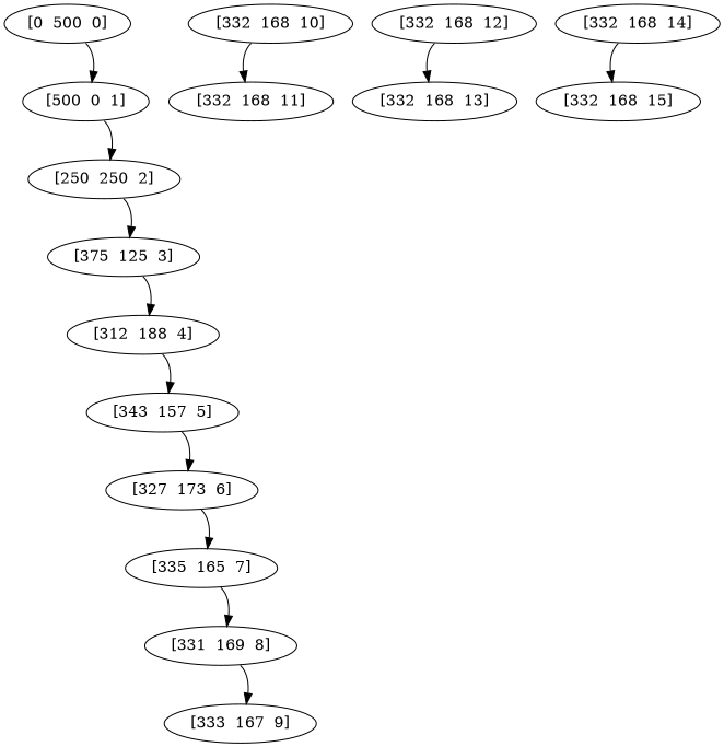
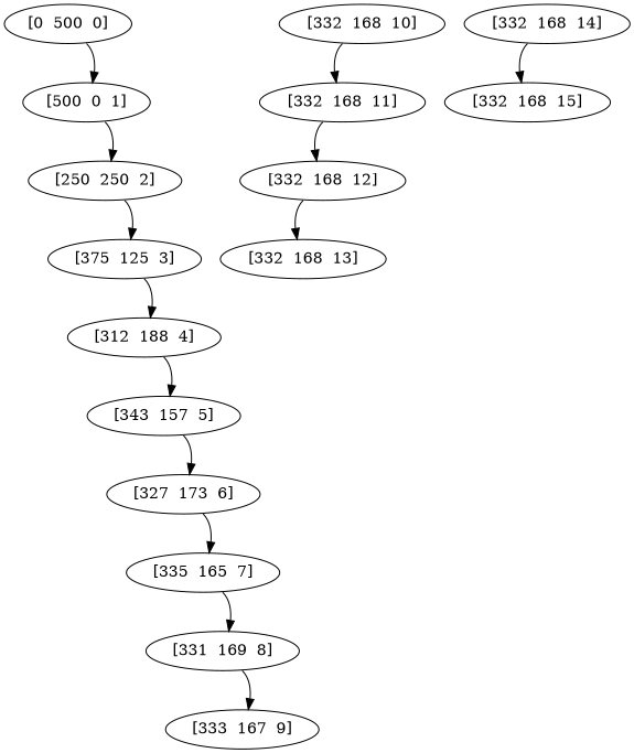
  digraph {
    edge [tailport=se]
    "[0  500  0]"
    "[500  0  1]"
    "[250  250  2]"
    "[375  125  3]"
    "[312  188  4]"
    "[343  157  5]"
    "[327  173  6]"
    "[335  165  7]"
    "[331  169  8]"
    "[333  167  9]"
    "[332  168  10]"
    "[332  168  11]"
    "[332  168  12]"
    "[332  168  13]"
    "[332  168  14]"
    "[332  168  15]"
    "[0  500  0]" -> "[500  0  1]"
    "[500  0  1]" -> "[250  250  2]"
    "[250  250  2]" -> "[375  125  3]"
    "[375  125  3]" -> "[312  188  4]"
    "[312  188  4]" -> "[343  157  5]"
    "[343  157  5]" -> "[327  173  6]"
    "[327  173  6]" -> "[335  165  7]"
    "[335  165  7]" -> "[331  169  8]"
    "[331  169  8]" -> "[333  167  9]"
    "[332  168  10]" -> "[332  168  11]" [tailport=sw]
+   "[332  168  11]" -> "[332  168  12]" [tailport=sw]
    "[332  168  12]" -> "[332  168  13]" [tailport=sw]
    "[332  168  14]" -> "[332  168  15]" [tailport=sw]
  }
